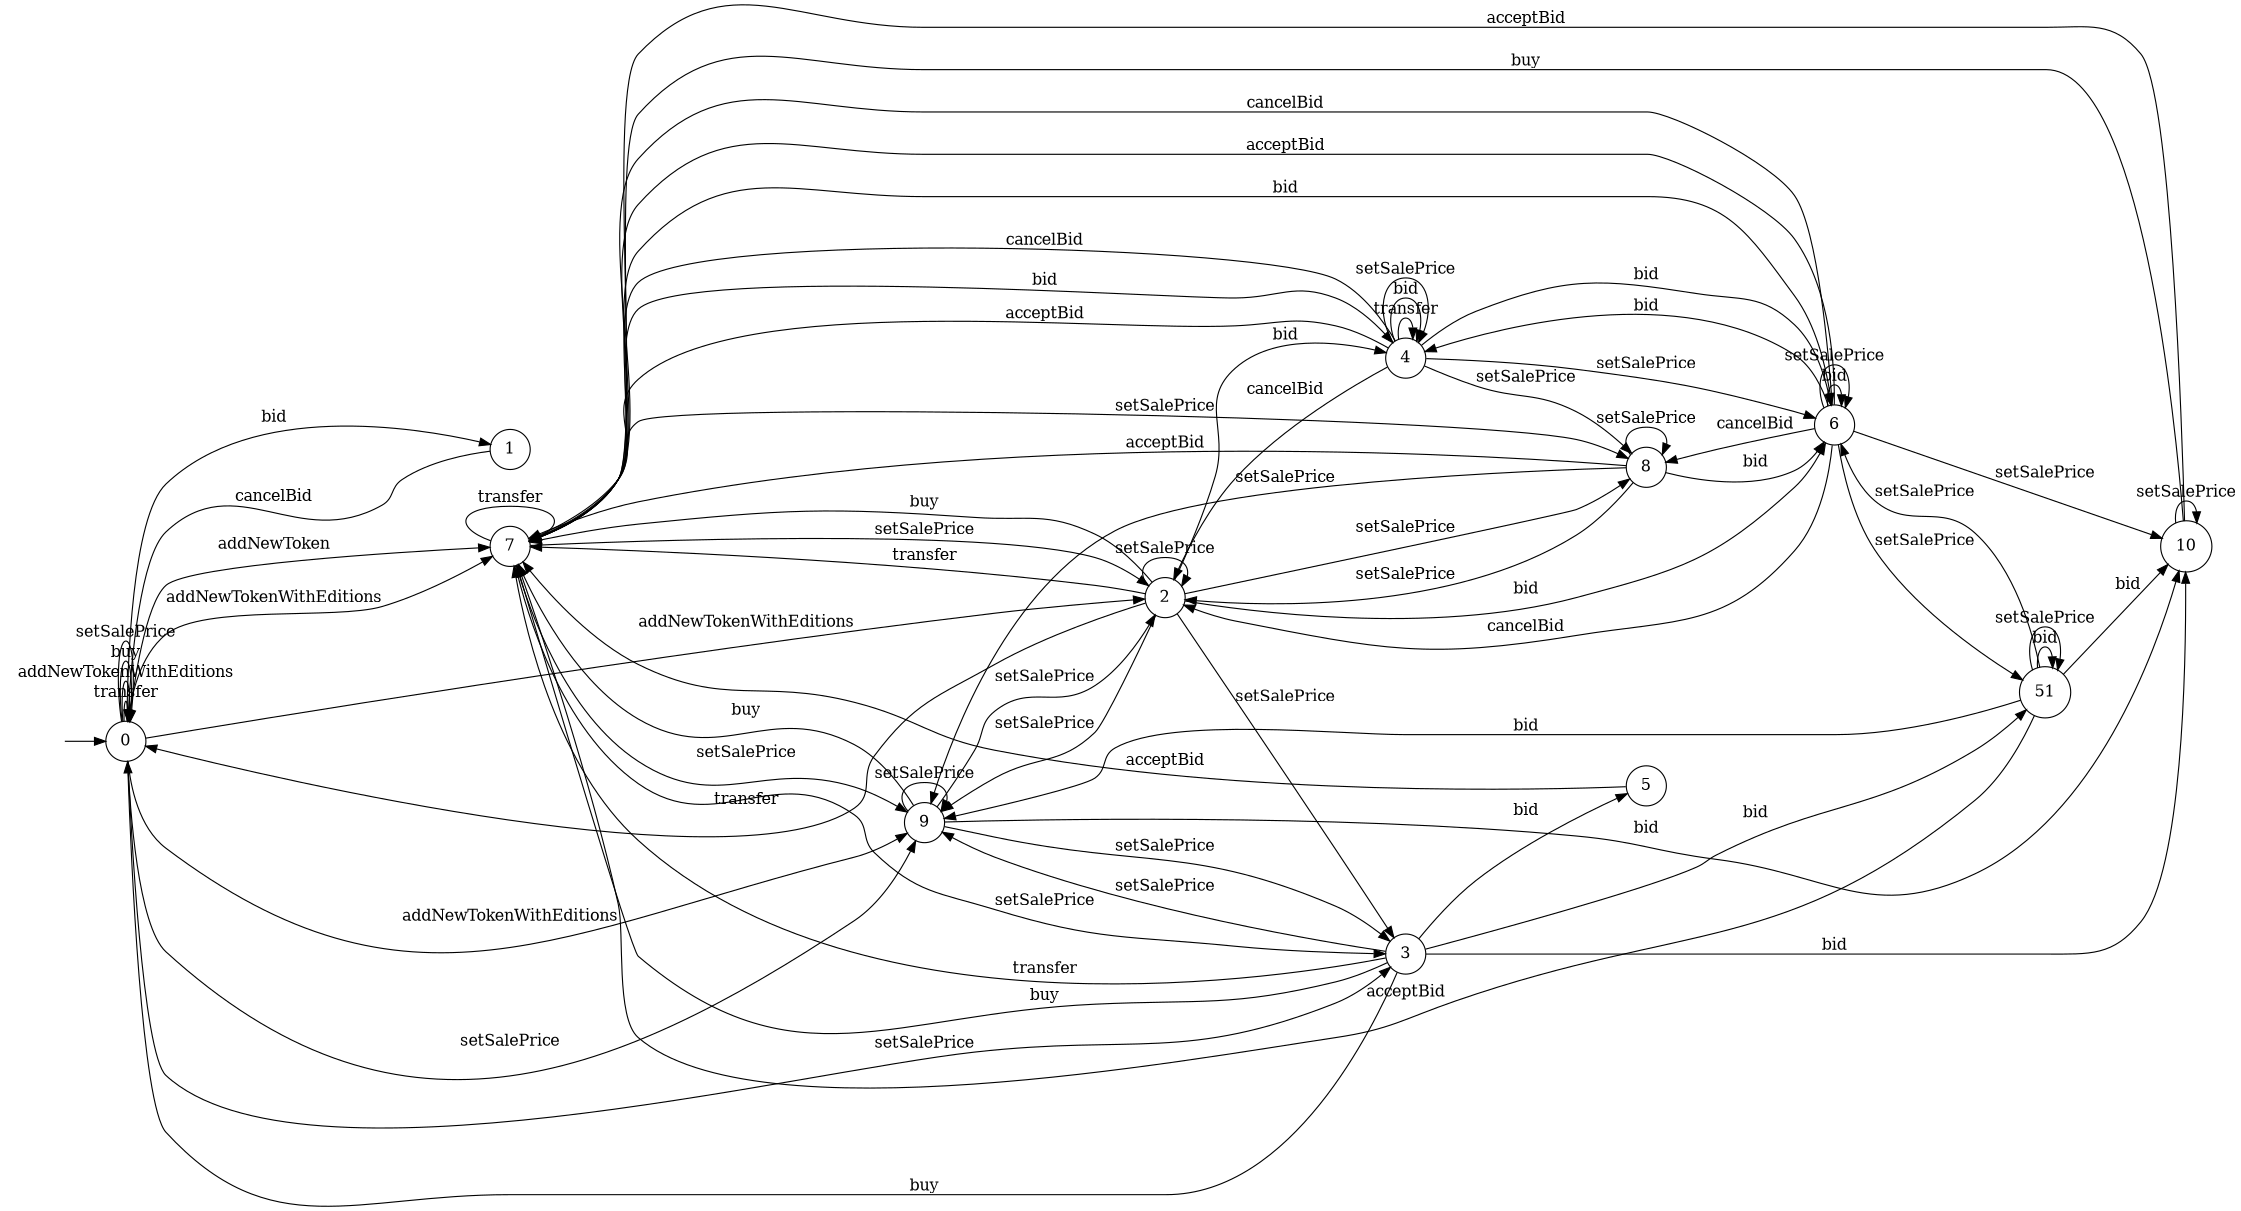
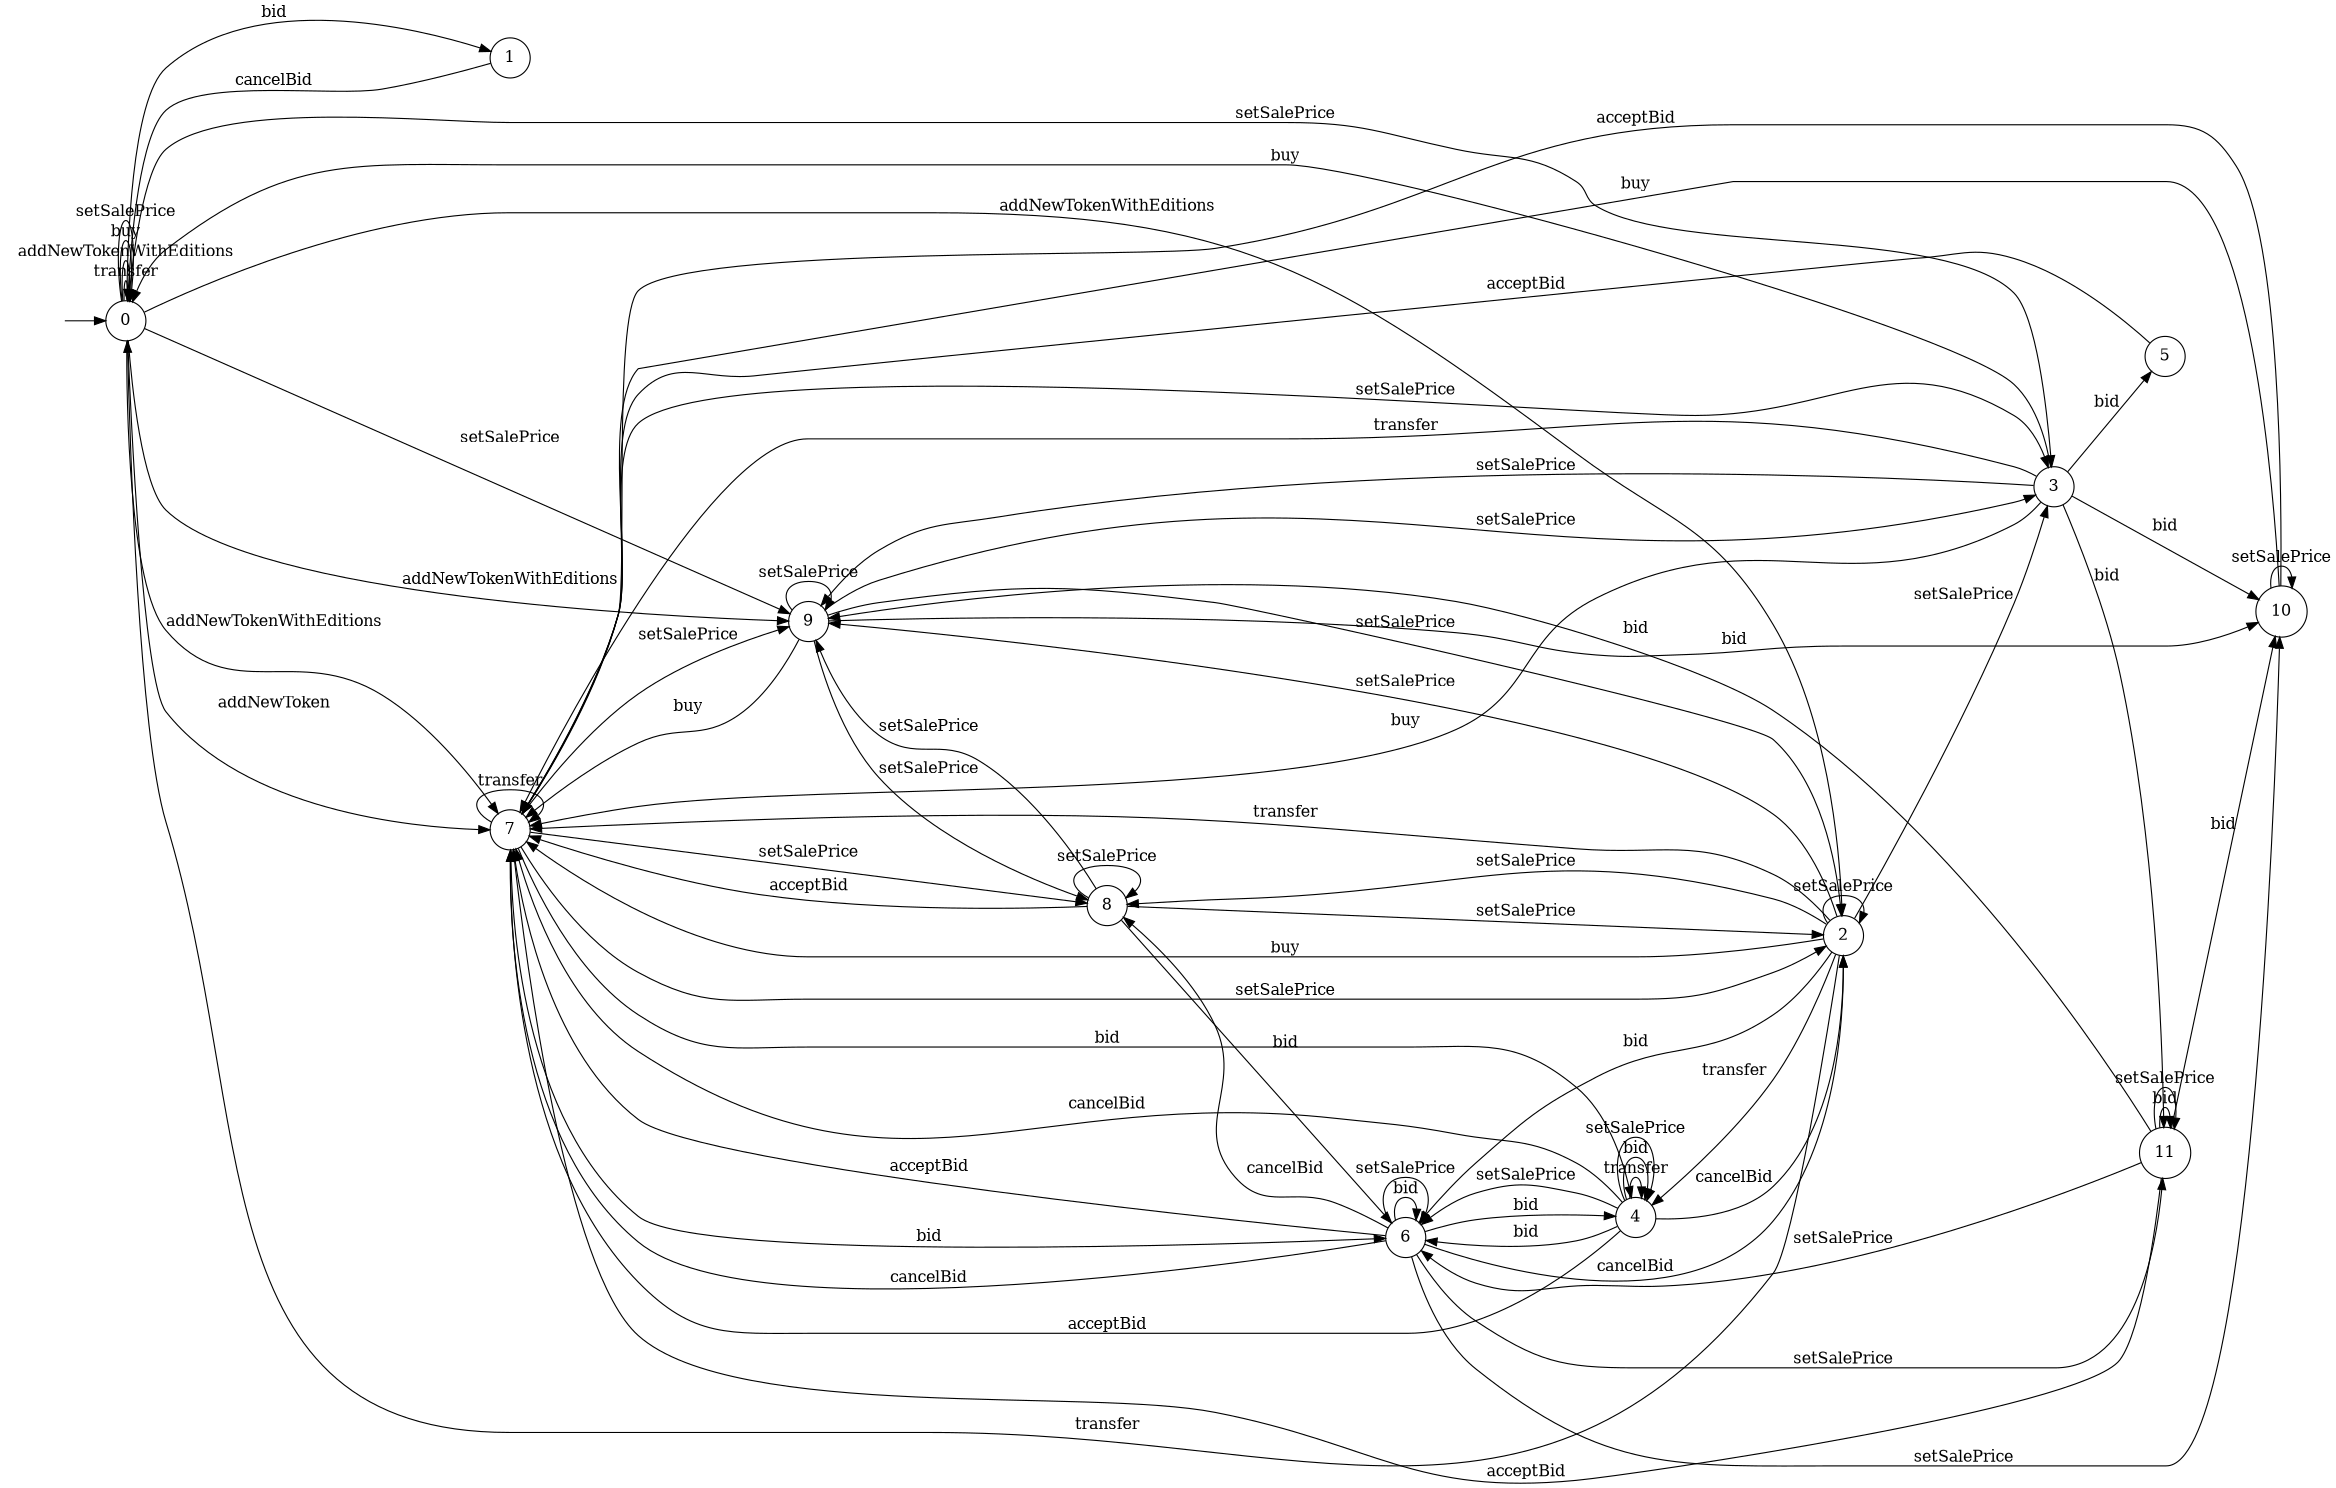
  digraph {
    rankdir=LR
    node [shape=circle]
    "" [shape=plaintext]
    n2 [label=0]
    n3 [label=1]
    n4 [label=7]
    n5 [label=9]
    n6 [label=2]
    n7 [label=3]
    n8 [label=10]
    n9 [label=6]
    n10 [label=8]
-   n11 [label=51]
+   n11 [label=11]
    n12 [label=4]
    n13 [label=5]
    "" -> n2
    n2 -> n2 [label=transfer]
    n2 -> n2 [label=addNewTokenWithEditions]
    n2 -> n2 [label=buy]
    n2 -> n2 [label=setSalePrice]
    n2 -> n3 [label=bid]
    n2 -> n4 [label=addNewToken]
    n2 -> n4 [label=addNewTokenWithEditions]
    n2 -> n5 [label=addNewTokenWithEditions]
    n2 -> n5 [label=setSalePrice]
    n2 -> n6 [label=addNewTokenWithEditions]
    n2 -> n7 [label=setSalePrice]
    n3 -> n2 [label=cancelBid]
    n4 -> n4 [label=transfer]
    n4 -> n5 [label=setSalePrice]
    n4 -> n6 [label=setSalePrice]
    n4 -> n7 [label=setSalePrice]
    n4 -> n9 [label=bid]
    n4 -> n10 [label=setSalePrice]
    n4 -> n12 [label=bid]
    n5 -> n4 [label=buy]
    n5 -> n5 [label=setSalePrice]
    n5 -> n6 [label=setSalePrice]
    n5 -> n7 [label=setSalePrice]
    n5 -> n8 [label=bid]
-   n12 -> n10 [label=setSalePrice]
+   n5 -> n10 [label=setSalePrice]
    n6 -> n2 [label=transfer]
    n6 -> n4 [label=transfer]
    n6 -> n4 [label=buy]
    n6 -> n5 [label=setSalePrice]
    n6 -> n6 [label=setSalePrice]
    n6 -> n7 [label=setSalePrice]
    n6 -> n9 [label=bid]
    n6 -> n10 [label=setSalePrice]
-   n6 -> n12 [label=bid]
+   n6 -> n12 [label=transfer]
    n7 -> n2 [label=buy]
    n7 -> n4 [label=transfer]
    n7 -> n4 [label=buy]
    n7 -> n5 [label=setSalePrice]
    n7 -> n8 [label=bid]
    n7 -> n11 [label=bid]
    n7 -> n13 [label=bid]
    n8 -> n4 [label=acceptBid]
    n8 -> n4 [label=buy]
    n8 -> n8 [label=setSalePrice]
    n9 -> n4 [label=acceptBid]
    n9 -> n4 [label=cancelBid]
    n9 -> n6 [label=cancelBid]
    n9 -> n8 [label=setSalePrice]
    n9 -> n9 [label=bid]
    n9 -> n9 [label=setSalePrice]
    n9 -> n10 [label=cancelBid]
    n9 -> n11 [label=setSalePrice]
    n9 -> n12 [label=bid]
    n10 -> n4 [label=acceptBid]
    n10 -> n5 [label=setSalePrice]
    n10 -> n6 [label=setSalePrice]
    n10 -> n9 [label=bid]
    n10 -> n10 [label=setSalePrice]
    n11 -> n4 [label=acceptBid]
    n11 -> n5 [label=bid]
    n11 -> n8 [label=bid]
    n11 -> n9 [label=setSalePrice]
    n11 -> n11 [label=bid]
    n11 -> n11 [label=setSalePrice]
    n12 -> n4 [label=acceptBid]
    n12 -> n4 [label=cancelBid]
    n12 -> n6 [label=cancelBid]
    n12 -> n9 [label=bid]
    n12 -> n9 [label=setSalePrice]
    n12 -> n12 [label=transfer]
    n12 -> n12 [label=bid]
    n12 -> n12 [label=setSalePrice]
    n13 -> n4 [label=acceptBid]
  }
